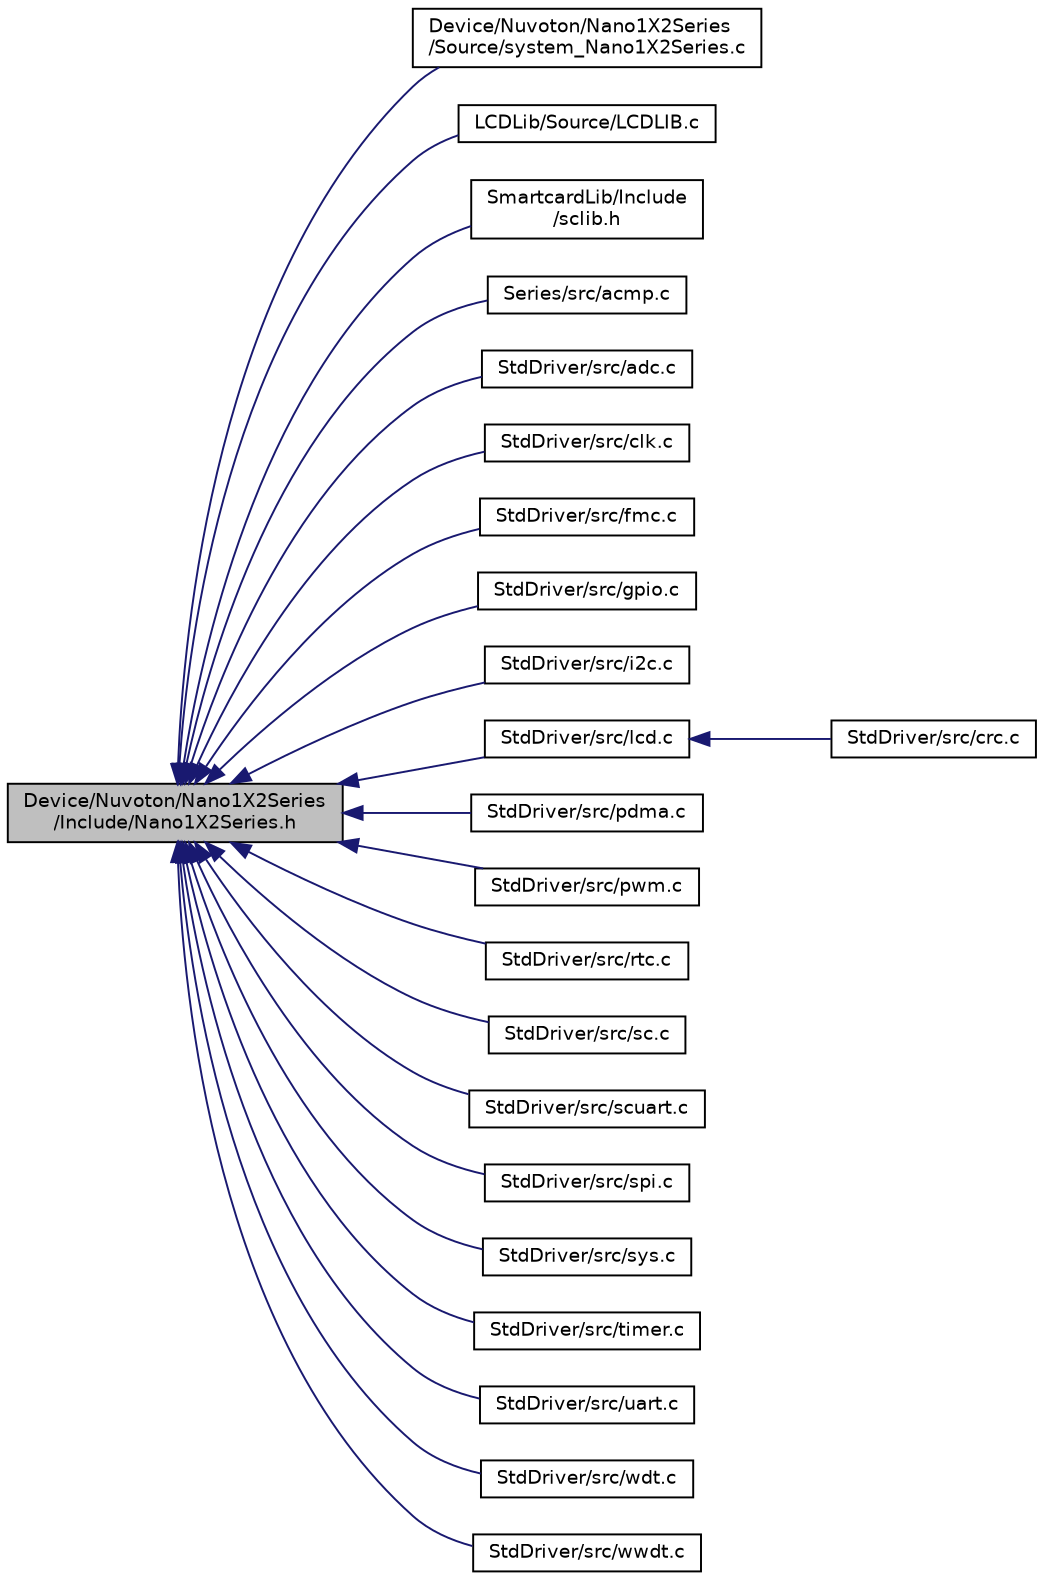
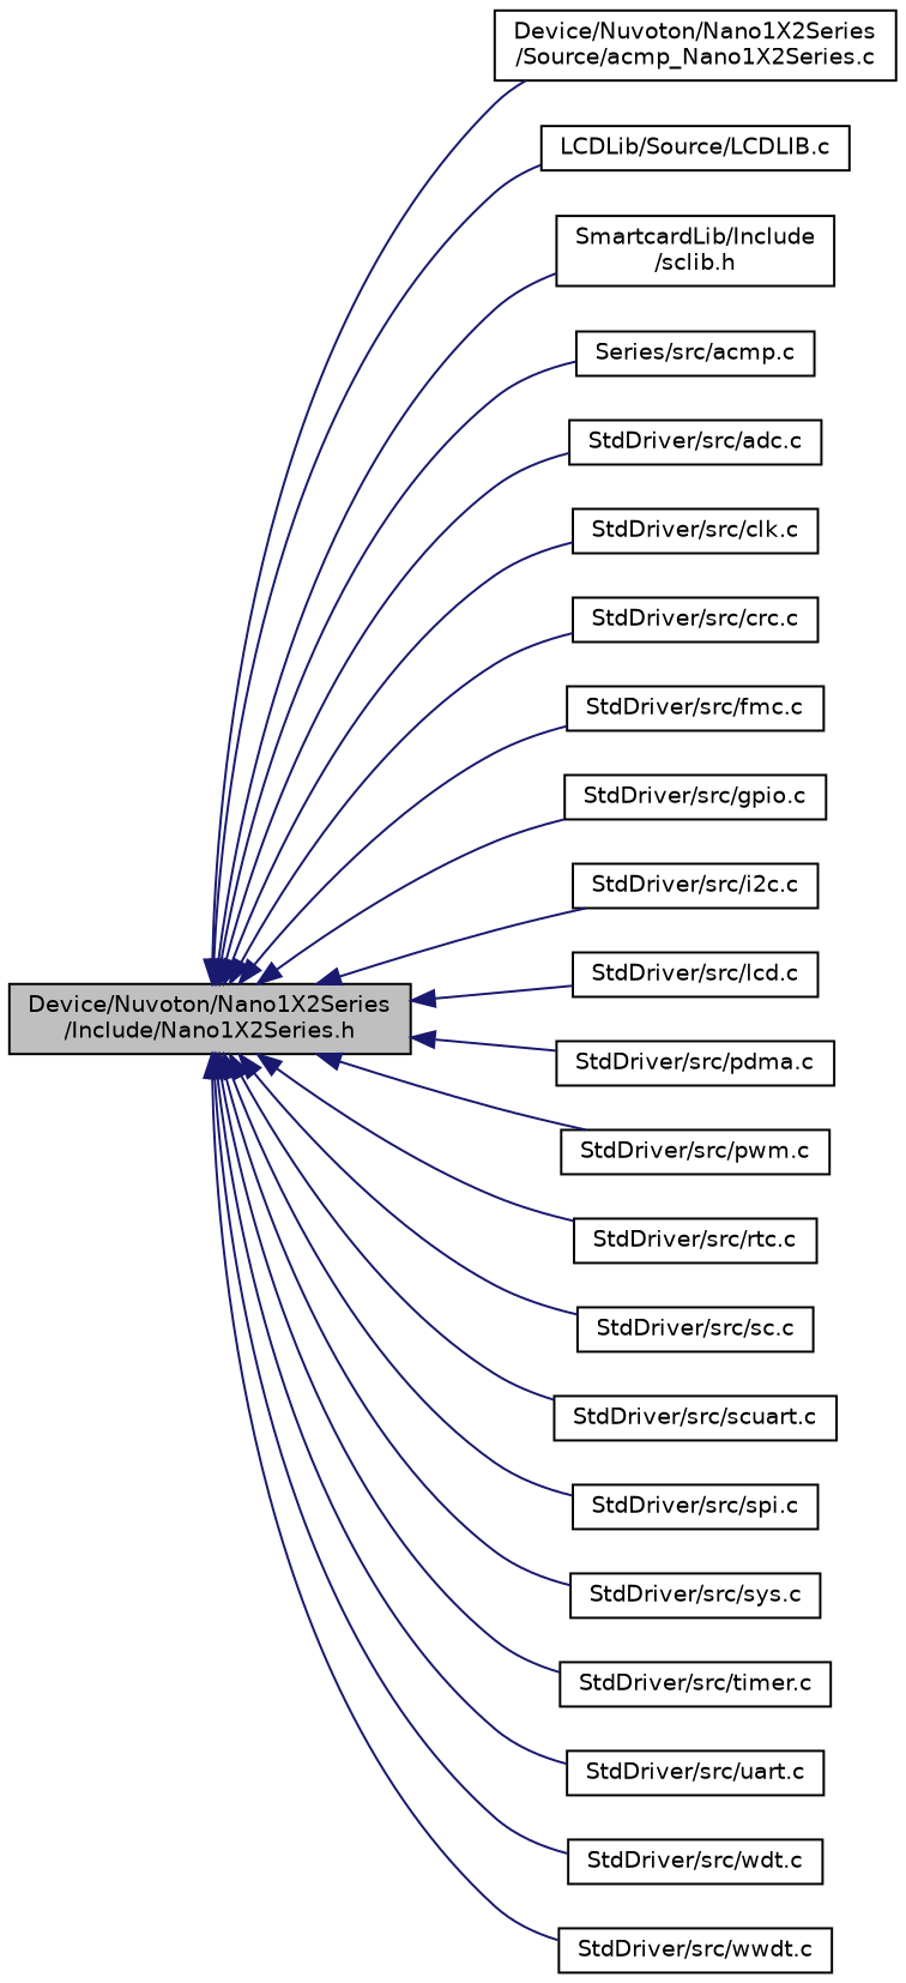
  digraph {
    rankdir=LR
    node [color=black fillcolor=white fontname=Helvetica fontsize=10 shape=record style=filled]
    edge [color=midnightblue dir=back fontname=Helvetica fontsize=10 labelfontname=Helvetica labelfontsize=10 style=solid]
    n1 [fillcolor=grey75 fontcolor=black height=0.2 label="Device/Nuvoton/Nano1X2Series\l/Include/Nano1X2Series.h" width=0.4]
-   n2 [height=0.2 label="Device/Nuvoton/Nano1X2Series\l/Source/system_Nano1X2Series.c" width=0.4]
+   n2 [height=0.2 label="Device/Nuvoton/Nano1X2Series\l/Source/acmp_Nano1X2Series.c" width=0.4]
    n3 [height=0.2 label="LCDLib/Source/LCDLIB.c" width=0.4]
    n4 [height=0.2 label="SmartcardLib/Include\l/sclib.h" width=0.4]
    n5 [height=0.2 label="Series/src/acmp.c" width=0.4]
    n6 [height=0.2 label="StdDriver/src/adc.c" width=0.4]
    n7 [height=0.2 label="StdDriver/src/clk.c" width=0.4]
    n8 [height=0.2 label="StdDriver/src/crc.c" width=0.4]
    n9 [height=0.2 label="StdDriver/src/fmc.c" width=0.4]
    n10 [height=0.2 label="StdDriver/src/gpio.c" width=0.4]
    n11 [height=0.2 label="StdDriver/src/i2c.c" width=0.4]
    n12 [height=0.2 label="StdDriver/src/lcd.c" width=0.4]
    n13 [height=0.2 label="StdDriver/src/pdma.c" width=0.4]
    n14 [height=0.2 label="StdDriver/src/pwm.c" width=0.4]
    n15 [height=0.2 label="StdDriver/src/rtc.c" width=0.4]
    n16 [height=0.2 label="StdDriver/src/sc.c" width=0.4]
    n17 [height=0.2 label="StdDriver/src/scuart.c" width=0.4]
    n18 [height=0.2 label="StdDriver/src/spi.c" width=0.4]
    n19 [height=0.2 label="StdDriver/src/sys.c" width=0.4]
    n20 [height=0.2 label="StdDriver/src/timer.c" width=0.4]
    n21 [height=0.2 label="StdDriver/src/uart.c" width=0.4]
    n22 [height=0.2 label="StdDriver/src/wdt.c" width=0.4]
    n23 [height=0.2 label="StdDriver/src/wwdt.c" width=0.4]
    n1 -> n2
    n1 -> n3
    n1 -> n4
    n1 -> n5
    n1 -> n6
    n1 -> n7
-   n12 -> n8
+   n1 -> n8
    n1 -> n9
    n1 -> n10
    n1 -> n11
    n1 -> n12
    n1 -> n13
    n1 -> n14
    n1 -> n15
    n1 -> n16
    n1 -> n17
    n1 -> n18
    n1 -> n19
    n1 -> n20
    n1 -> n21
    n1 -> n22
    n1 -> n23
  }
